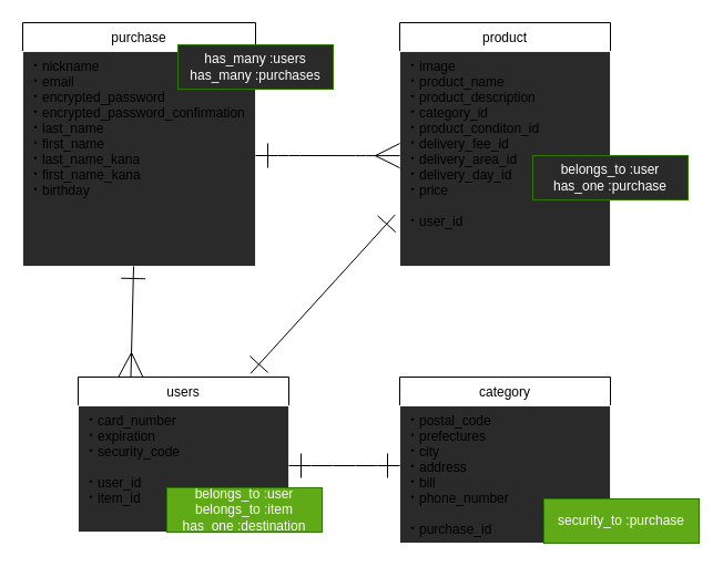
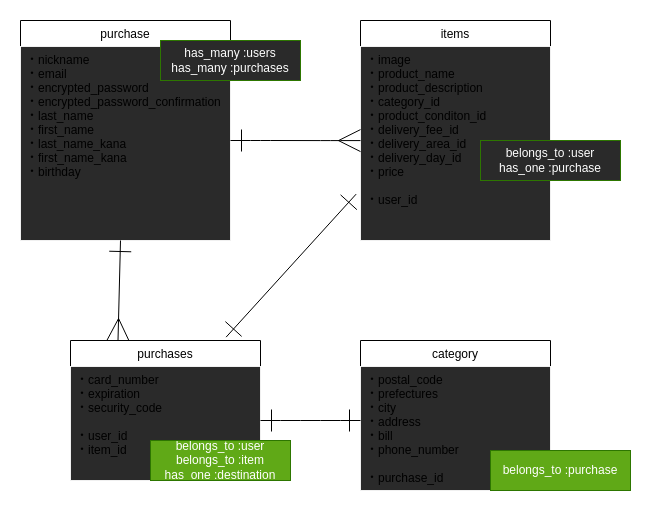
  <mxCell id="0" />
  <mxCell id="1" parent="0" />
  <mxCell id="2" value="purchase" style="swimlane;fontStyle=0;childLayout=stackLayout;horizontal=1;startSize=26;fillColor=none;horizontalStack=0;resizeParent=1;resizeParentMax=0;resizeLast=0;collapsible=1;marginBottom=0;" parent="1" vertex="1"><mxGeometry x="20" y="20" width="210" height="220" as="geometry"><mxRectangle x="10" y="40" width="60" height="26" as="alternateBounds" /></mxGeometry></mxCell>
  <mxCell id="3" value="・nickname&#10;・email&#10;・encrypted_password&#10;・encrypted_password_confirmation&#10;・last_name&#10;・first_name&#10;・last_name_kana&#10;・first_name_kana&#10;・birthday" style="text;align=left;verticalAlign=top;spacingLeft=4;spacingRight=4;overflow=hidden;rotatable=0;points=[[0,0.5],[1,0.5]];portConstraint=eastwest;rounded=0;fillColor=#2a2a2a;strokeColor=#f0f0f0;" parent="2" vertex="1"><mxGeometry y="26" width="210" height="194" as="geometry" /></mxCell>
  <mxCell id="4" value="" style="fontSize=12;html=1;endArrow=ERmany;startArrow=ERone;endSize=20;startSize=20;jumpStyle=none;jumpSize=0;startFill=0;endFill=0;entryX=0.25;entryY=0;entryDx=0;entryDy=0;" parent="2" target="7" edge="1"><mxGeometry width="100" height="100" relative="1" as="geometry"><mxPoint x="100" y="220" as="sourcePoint" /><mxPoint x="100" y="310" as="targetPoint" /></mxGeometry></mxCell>
- <mxCell id="5" value="product" style="swimlane;fontStyle=0;childLayout=stackLayout;horizontal=1;startSize=26;fillColor=none;horizontalStack=0;resizeParent=1;resizeParentMax=0;resizeLast=0;collapsible=1;marginBottom=0;" parent="1" vertex="1"><mxGeometry x="360" y="20" width="190" height="220" as="geometry"><mxRectangle x="10" y="40" width="60" height="26" as="alternateBounds" /></mxGeometry></mxCell>
+ <mxCell id="5" value="items" style="swimlane;fontStyle=0;childLayout=stackLayout;horizontal=1;startSize=26;fillColor=none;horizontalStack=0;resizeParent=1;resizeParentMax=0;resizeLast=0;collapsible=1;marginBottom=0;" parent="1" vertex="1"><mxGeometry x="360" y="20" width="190" height="220" as="geometry"><mxRectangle x="10" y="40" width="60" height="26" as="alternateBounds" /></mxGeometry></mxCell>
  <mxCell id="6" value="・image&#10;・product_name&#10;・product_description&#10;・category_id&#10;・product_conditon_id&#10;・delivery_fee_id&#10;・delivery_area_id&#10;・delivery_day_id&#10;・price&#10;&#10;・user_id" style="text;align=left;verticalAlign=top;spacingLeft=4;spacingRight=4;overflow=hidden;rotatable=0;points=[[0,0.5],[1,0.5]];portConstraint=eastwest;rounded=0;fillColor=#2a2a2a;strokeColor=#f0f0f0;" parent="5" vertex="1"><mxGeometry y="26" width="190" height="194" as="geometry" /></mxCell>
- <mxCell id="7" value="users" style="swimlane;fontStyle=0;childLayout=stackLayout;horizontal=1;startSize=26;fillColor=none;horizontalStack=0;resizeParent=1;resizeParentMax=0;resizeLast=0;collapsible=1;marginBottom=0;" parent="1" vertex="1"><mxGeometry x="70" y="340" width="190" height="140" as="geometry"><mxRectangle x="10" y="40" width="60" height="26" as="alternateBounds" /></mxGeometry></mxCell>
+ <mxCell id="7" value="purchases" style="swimlane;fontStyle=0;childLayout=stackLayout;horizontal=1;startSize=26;fillColor=none;horizontalStack=0;resizeParent=1;resizeParentMax=0;resizeLast=0;collapsible=1;marginBottom=0;" parent="1" vertex="1"><mxGeometry x="70" y="340" width="190" height="140" as="geometry"><mxRectangle x="10" y="40" width="60" height="26" as="alternateBounds" /></mxGeometry></mxCell>
  <mxCell id="8" value="・card_number&#10;・expiration&#10;・security_code&#10;&#10;・user_id&#10;・item_id" style="text;align=left;verticalAlign=top;spacingLeft=4;spacingRight=4;overflow=hidden;rotatable=0;points=[[0,0.5],[1,0.5]];portConstraint=eastwest;rounded=0;fillColor=#2a2a2a;strokeColor=#f0f0f0;" parent="7" vertex="1"><mxGeometry y="26" width="190" height="114" as="geometry" /></mxCell>
  <mxCell id="9" value="category" style="swimlane;fontStyle=0;childLayout=stackLayout;horizontal=1;startSize=26;fillColor=none;horizontalStack=0;resizeParent=1;resizeParentMax=0;resizeLast=0;collapsible=1;marginBottom=0;" parent="1" vertex="1"><mxGeometry x="360" y="340" width="190" height="150" as="geometry"><mxRectangle x="10" y="40" width="60" height="26" as="alternateBounds" /></mxGeometry></mxCell>
  <mxCell id="10" value="・postal_code&#10;・prefectures&#10;・city&#10;・address&#10;・bill&#10;・phone_number&#10;&#10;・purchase_id" style="text;align=left;verticalAlign=top;spacingLeft=4;spacingRight=4;overflow=hidden;rotatable=0;points=[[0,0.5],[1,0.5]];portConstraint=eastwest;rounded=0;fillColor=#2a2a2a;strokeColor=#f0f0f0;" parent="9" vertex="1"><mxGeometry y="26" width="190" height="124" as="geometry" /></mxCell>
  <mxCell id="11" value="" style="edgeStyle=entityRelationEdgeStyle;fontSize=12;html=1;endArrow=ERmany;startArrow=ERone;entryX=0;entryY=0.485;entryDx=0;entryDy=0;entryPerimeter=0;endSize=20;startSize=20;jumpStyle=none;jumpSize=0;startFill=0;endFill=0;" parent="1" target="6" edge="1"><mxGeometry width="100" height="100" relative="1" as="geometry"><mxPoint x="230" y="140" as="sourcePoint" /><mxPoint x="350" y="140" as="targetPoint" /></mxGeometry></mxCell>
  <mxCell id="12" value="" style="edgeStyle=entityRelationEdgeStyle;fontSize=12;html=1;endArrow=ERone;startArrow=ERone;endSize=20;startSize=20;jumpStyle=none;jumpSize=0;startFill=0;endFill=0;" parent="1" edge="1"><mxGeometry width="100" height="100" relative="1" as="geometry"><mxPoint x="260" y="420" as="sourcePoint" /><mxPoint x="360" y="420" as="targetPoint" /></mxGeometry></mxCell>
  <mxCell id="13" value="" style="fontSize=12;html=1;endArrow=ERone;startArrow=ERone;endSize=20;startSize=20;jumpStyle=none;jumpSize=0;startFill=0;endFill=0;exitX=0.819;exitY=-0.024;exitDx=0;exitDy=0;exitPerimeter=0;entryX=-0.023;entryY=0.761;entryDx=0;entryDy=0;entryPerimeter=0;" parent="1" source="7" target="6" edge="1"><mxGeometry width="100" height="100" relative="1" as="geometry"><mxPoint x="224" y="270" as="sourcePoint" /><mxPoint x="224" y="170" as="targetPoint" /></mxGeometry></mxCell>
  <mxCell id="14" value="has_many :users&lt;br&gt;has_many :purchases" style="whiteSpace=wrap;html=1;align=center;rounded=0;strokeColor=#2D7600;fillColor=#2a2a2a;fontColor=#ffffff;" parent="1" vertex="1"><mxGeometry x="160" y="40" width="140" height="40" as="geometry" /></mxCell>
  <mxCell id="15" value="belongs_to :user&lt;br&gt;has_one :purchase" style="whiteSpace=wrap;html=1;align=center;rounded=0;strokeColor=#2D7600;fillColor=#2a2a2a;fontColor=#ffffff;" parent="1" vertex="1"><mxGeometry x="480" y="140" width="140" height="40" as="geometry" /></mxCell>
  <mxCell id="16" value="belongs_to :user&lt;br&gt;belongs_to :item&lt;br&gt;has_one :destination" style="whiteSpace=wrap;html=1;align=center;rounded=0;strokeColor=#2D7600;fillColor=#60a917;fontColor=#ffffff;" parent="1" vertex="1"><mxGeometry x="150" y="440" width="140" height="40" as="geometry" /></mxCell>
- <mxCell id="17" value="security_to :purchase" style="whiteSpace=wrap;html=1;align=center;rounded=0;strokeColor=#2D7600;fillColor=#60a917;fontColor=#ffffff;" parent="1" vertex="1"><mxGeometry x="490" y="450" width="140" height="40" as="geometry" /></mxCell>
+ <mxCell id="17" value="belongs_to :purchase" style="whiteSpace=wrap;html=1;align=center;rounded=0;strokeColor=#2D7600;fillColor=#60a917;fontColor=#ffffff;" parent="1" vertex="1"><mxGeometry x="490" y="450" width="140" height="40" as="geometry" /></mxCell>
